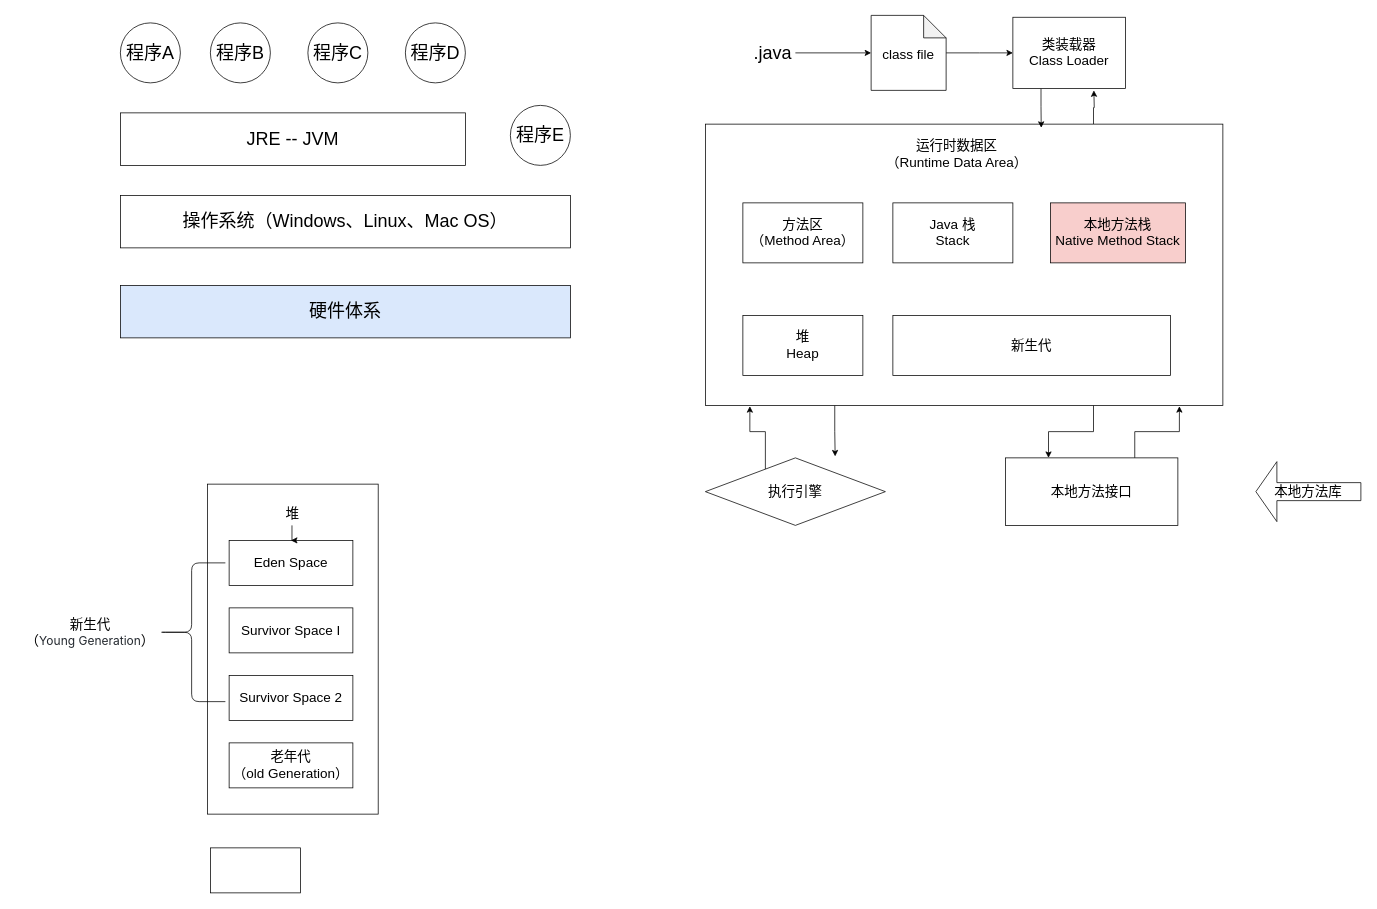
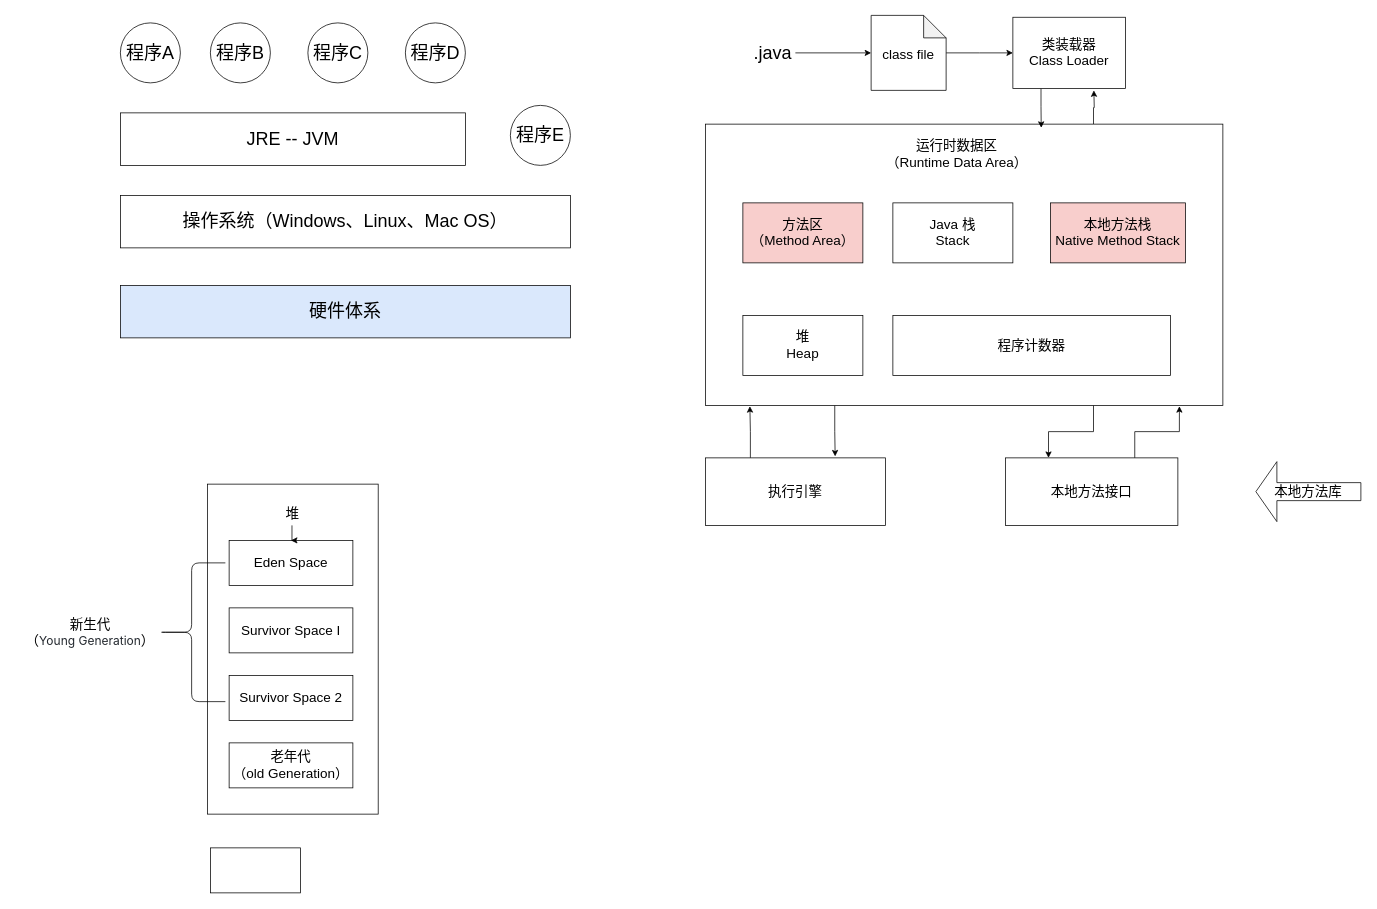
  <mxCell id="0" />
  <mxCell id="1" parent="0" />
  <mxCell id="2" value="&lt;font style=&quot;font-size: 24px;&quot;&gt;操作系统（Windows、Linux、Mac OS）&lt;/font&gt;" style="rounded=0;whiteSpace=wrap;html=1;" parent="1" vertex="1"><mxGeometry x="160" y="260" width="600" height="70" as="geometry" /></mxCell>
  <mxCell id="3" value="JRE -- JVM" style="rounded=0;whiteSpace=wrap;html=1;fontSize=24;" parent="1" vertex="1"><mxGeometry x="160" y="150" width="460" height="70" as="geometry" /></mxCell>
  <mxCell id="4" value="程序A" style="ellipse;whiteSpace=wrap;html=1;aspect=fixed;fontSize=24;" parent="1" vertex="1"><mxGeometry x="160" y="30" width="80" height="80" as="geometry" /></mxCell>
  <mxCell id="5" value="程序B" style="ellipse;whiteSpace=wrap;html=1;aspect=fixed;fontSize=24;" parent="1" vertex="1"><mxGeometry x="280" y="30" width="80" height="80" as="geometry" /></mxCell>
  <mxCell id="6" value="程序C" style="ellipse;whiteSpace=wrap;html=1;aspect=fixed;fontSize=24;" parent="1" vertex="1"><mxGeometry x="410" y="30" width="80" height="80" as="geometry" /></mxCell>
  <mxCell id="7" value="程序D" style="ellipse;whiteSpace=wrap;html=1;aspect=fixed;fontSize=24;" parent="1" vertex="1"><mxGeometry x="540" y="30" width="80" height="80" as="geometry" /></mxCell>
  <mxCell id="8" value="程序E" style="ellipse;whiteSpace=wrap;html=1;aspect=fixed;fontSize=24;" parent="1" vertex="1"><mxGeometry x="680" y="140" width="80" height="80" as="geometry" /></mxCell>
  <mxCell id="9" value="&lt;font style=&quot;font-size: 24px;&quot;&gt;硬件体系&lt;/font&gt;" style="rounded=0;whiteSpace=wrap;html=1;fillColor=#dae8fc;" parent="1" vertex="1"><mxGeometry x="160" y="380" width="600" height="70" as="geometry" /></mxCell>
  <mxCell id="10" style="edgeStyle=orthogonalEdgeStyle;rounded=0;orthogonalLoop=1;jettySize=auto;html=1;exitX=1;exitY=0.5;exitDx=0;exitDy=0;entryX=0;entryY=0.5;entryDx=0;entryDy=0;entryPerimeter=0;fontSize=24;" parent="1" source="11" target="13" edge="1"><mxGeometry relative="1" as="geometry" /></mxCell>
  <mxCell id="11" value=".java" style="text;html=1;strokeColor=none;fillColor=none;align=center;verticalAlign=middle;whiteSpace=wrap;rounded=0;fontSize=24;" parent="1" vertex="1"><mxGeometry x="1000" y="55" width="60" height="30" as="geometry" /></mxCell>
  <mxCell id="12" value="" style="edgeStyle=orthogonalEdgeStyle;rounded=0;orthogonalLoop=1;jettySize=auto;html=1;fontSize=18;jumpSize=6;sketch=0;" parent="1" source="13" edge="1"><mxGeometry relative="1" as="geometry"><mxPoint x="1350" y="70" as="targetPoint" /></mxGeometry></mxCell>
  <mxCell id="13" value="&lt;font style=&quot;font-size: 18px;&quot;&gt;class file&lt;/font&gt;" style="shape=note;whiteSpace=wrap;html=1;backgroundOutline=1;darkOpacity=0.05;fontSize=24;" parent="1" vertex="1"><mxGeometry x="1161" y="20" width="100" height="100" as="geometry" /></mxCell>
  <mxCell id="14" style="edgeStyle=orthogonalEdgeStyle;rounded=0;sketch=0;jumpSize=6;orthogonalLoop=1;jettySize=auto;html=1;exitX=0.25;exitY=1;exitDx=0;exitDy=0;entryX=0.721;entryY=-0.022;entryDx=0;entryDy=0;entryPerimeter=0;fontSize=18;" parent="1" source="17" target="27" edge="1"><mxGeometry relative="1" as="geometry" /></mxCell>
  <mxCell id="15" style="edgeStyle=orthogonalEdgeStyle;rounded=0;sketch=0;jumpSize=6;orthogonalLoop=1;jettySize=auto;html=1;exitX=0.75;exitY=1;exitDx=0;exitDy=0;entryX=0.25;entryY=0;entryDx=0;entryDy=0;fontSize=18;" parent="1" source="17" target="25" edge="1"><mxGeometry relative="1" as="geometry" /></mxCell>
  <mxCell id="16" style="edgeStyle=orthogonalEdgeStyle;rounded=0;sketch=0;jumpSize=6;orthogonalLoop=1;jettySize=auto;html=1;exitX=0.75;exitY=0;exitDx=0;exitDy=0;fontSize=18;" parent="1" source="17" edge="1"><mxGeometry relative="1" as="geometry"><mxPoint x="1458" y="120" as="targetPoint" /></mxGeometry></mxCell>
  <mxCell id="17" value="" style="rounded=0;whiteSpace=wrap;html=1;fontSize=18;" parent="1" vertex="1"><mxGeometry x="940" y="165" width="690" height="375" as="geometry" /></mxCell>
  <mxCell id="18" value="运行时数据区&lt;br&gt;（Runtime Data Area）" style="text;html=1;strokeColor=none;fillColor=none;align=center;verticalAlign=middle;whiteSpace=wrap;rounded=0;fontSize=18;" parent="1" vertex="1"><mxGeometry x="1070.5" y="180" width="409" height="50" as="geometry" /></mxCell>
- <mxCell id="19" value="方法区&lt;br&gt;（Method Area）" style="rounded=0;whiteSpace=wrap;html=1;fontSize=18;" parent="1" vertex="1"><mxGeometry x="990" y="270" width="160" height="80" as="geometry" /></mxCell>
+ <mxCell id="19" value="方法区&lt;br&gt;（Method Area）" style="rounded=0;whiteSpace=wrap;html=1;fontSize=18;fillColor=#f8cecc;" parent="1" vertex="1"><mxGeometry x="990" y="270" width="160" height="80" as="geometry" /></mxCell>
  <mxCell id="20" value="Java 栈&lt;br&gt;Stack" style="rounded=0;whiteSpace=wrap;html=1;fontSize=18;" parent="1" vertex="1"><mxGeometry x="1190" y="270" width="160" height="80" as="geometry" /></mxCell>
  <mxCell id="21" value="本地方法栈&lt;br&gt;Native Method Stack" style="rounded=0;whiteSpace=wrap;html=1;fontSize=18;fillColor=#f8cecc;" parent="1" vertex="1"><mxGeometry x="1400" y="270" width="180" height="80" as="geometry" /></mxCell>
  <mxCell id="22" value="堆&lt;br&gt;Heap" style="rounded=0;whiteSpace=wrap;html=1;fontSize=18;" parent="1" vertex="1"><mxGeometry x="990" y="420" width="160" height="80" as="geometry" /></mxCell>
- <mxCell id="23" value="新生代" style="rounded=0;whiteSpace=wrap;html=1;fontSize=18;" parent="1" vertex="1"><mxGeometry x="1190" y="420" width="370" height="80" as="geometry" /></mxCell>
+ <mxCell id="23" value="程序计数器" style="rounded=0;whiteSpace=wrap;html=1;fontSize=18;" parent="1" vertex="1"><mxGeometry x="1190" y="420" width="370" height="80" as="geometry" /></mxCell>
  <mxCell id="24" style="edgeStyle=orthogonalEdgeStyle;rounded=0;sketch=0;jumpSize=6;orthogonalLoop=1;jettySize=auto;html=1;exitX=0.75;exitY=0;exitDx=0;exitDy=0;entryX=0.916;entryY=1.003;entryDx=0;entryDy=0;entryPerimeter=0;fontSize=18;" parent="1" source="25" target="17" edge="1"><mxGeometry relative="1" as="geometry" /></mxCell>
  <mxCell id="25" value="本地方法接口" style="rounded=0;whiteSpace=wrap;html=1;fontSize=18;" parent="1" vertex="1"><mxGeometry x="1340" y="610" width="230" height="90" as="geometry" /></mxCell>
  <mxCell id="26" style="edgeStyle=orthogonalEdgeStyle;rounded=0;sketch=0;jumpSize=6;orthogonalLoop=1;jettySize=auto;html=1;exitX=0.25;exitY=0;exitDx=0;exitDy=0;entryX=0.086;entryY=1.003;entryDx=0;entryDy=0;entryPerimeter=0;fontSize=18;" parent="1" source="27" target="17" edge="1"><mxGeometry relative="1" as="geometry" /></mxCell>
- <mxCell id="27" value="执行引擎" style="rhombus;whiteSpace=wrap;html=1;fontSize=18;" parent="1" vertex="1"><mxGeometry x="940" y="610" width="240" height="90" as="geometry" /></mxCell>
+ <mxCell id="27" value="执行引擎" style="rounded=0;whiteSpace=wrap;html=1;fontSize=18;" parent="1" vertex="1"><mxGeometry x="940" y="610" width="240" height="90" as="geometry" /></mxCell>
  <mxCell id="28" value="本地方法库" style="shape=singleArrow;direction=west;whiteSpace=wrap;html=1;fontSize=18;" parent="1" vertex="1"><mxGeometry x="1674" y="615" width="140" height="80" as="geometry" /></mxCell>
  <mxCell id="29" style="edgeStyle=orthogonalEdgeStyle;rounded=0;sketch=0;jumpSize=6;orthogonalLoop=1;jettySize=auto;html=1;exitX=0.25;exitY=1;exitDx=0;exitDy=0;entryX=0.649;entryY=0.013;entryDx=0;entryDy=0;entryPerimeter=0;fontSize=18;" parent="1" source="30" target="17" edge="1"><mxGeometry relative="1" as="geometry" /></mxCell>
  <mxCell id="30" value="类装载器&lt;br&gt;Class Loader" style="rounded=0;whiteSpace=wrap;html=1;fontSize=18;" parent="1" vertex="1"><mxGeometry x="1350" y="22.5" width="150" height="95" as="geometry" /></mxCell>
  <mxCell id="31" value="" style="rounded=0;whiteSpace=wrap;html=1;" vertex="1" parent="1"><mxGeometry x="276.25" y="645" width="227.5" height="440" as="geometry" /></mxCell>
  <mxCell id="32" value="&lt;font style=&quot;font-size: 18px;&quot;&gt;Eden Space&lt;/font&gt;" style="rounded=0;whiteSpace=wrap;html=1;" vertex="1" parent="1"><mxGeometry x="305" y="720" width="165" height="60" as="geometry" /></mxCell>
  <mxCell id="33" value="&lt;font style=&quot;font-size: 18px;&quot;&gt;Survivor Space I&lt;/font&gt;" style="rounded=0;whiteSpace=wrap;html=1;" vertex="1" parent="1"><mxGeometry x="305" y="810" width="165" height="60" as="geometry" /></mxCell>
  <mxCell id="34" value="&lt;font style=&quot;font-size: 18px;&quot;&gt;Survivor Space 2&lt;/font&gt;" style="rounded=0;whiteSpace=wrap;html=1;" vertex="1" parent="1"><mxGeometry x="305" y="900" width="165" height="60" as="geometry" /></mxCell>
  <mxCell id="35" value="" style="shape=curlyBracket;whiteSpace=wrap;html=1;rounded=1;fontSize=18;fillColor=#A680B8;" vertex="1" parent="1"><mxGeometry x="210" y="750" width="90" height="185" as="geometry" /></mxCell>
  <mxCell id="36" value="新生代&lt;br&gt;（&lt;span style=&quot;color: rgb(36, 41, 47); font-family: -apple-system, &amp;quot;system-ui&amp;quot;, &amp;quot;Segoe UI&amp;quot;, Helvetica, Arial, sans-serif, &amp;quot;Apple Color Emoji&amp;quot;, &amp;quot;Segoe UI Emoji&amp;quot;; font-size: 16px; text-align: left; background-color: rgb(255, 255, 255);&quot;&gt;Young Generation&lt;/span&gt;）" style="text;html=1;strokeColor=none;fillColor=none;align=center;verticalAlign=middle;whiteSpace=wrap;rounded=0;fontSize=18;" vertex="1" parent="1"><mxGeometry y="835.75" width="200" height="13.5" as="geometry" x="20" /></mxCell>
  <mxCell id="37" value="老年代&lt;br&gt;（old Generation）" style="rounded=0;whiteSpace=wrap;html=1;fontSize=18;" vertex="1" parent="1"><mxGeometry x="305" y="990" width="165" height="60" as="geometry" /></mxCell>
  <mxCell id="38" value="" style="rounded=0;whiteSpace=wrap;html=1;fontSize=18;" vertex="1" parent="1"><mxGeometry x="280" y="1130" width="120" height="60" as="geometry" /></mxCell>
  <mxCell id="39" value="" style="edgeStyle=orthogonalEdgeStyle;rounded=0;orthogonalLoop=1;jettySize=auto;html=1;fontSize=18;" edge="1" parent="1" source="40" target="32"><mxGeometry relative="1" as="geometry" /></mxCell>
  <mxCell id="40" value="堆" style="text;html=1;strokeColor=none;fillColor=none;align=center;verticalAlign=middle;whiteSpace=wrap;rounded=0;fontSize=18;" vertex="1" parent="1"><mxGeometry x="357.5" y="670" width="62.5" height="30" as="geometry" /></mxCell>
